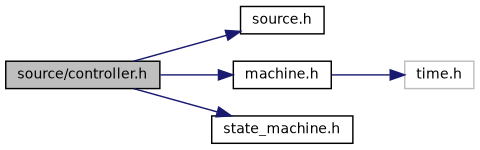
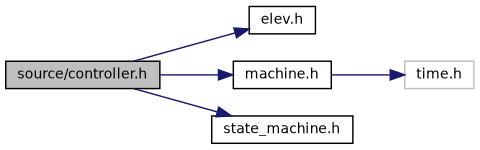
  digraph {
    rankdir=LR
    node [color=black fillcolor=white fontname=Helvetica fontsize=10 shape=record style=filled]
    edge [color=midnightblue fontname=Helvetica fontsize=10 labelfontname=Helvetica labelfontsize=10 style=solid]
    n1 [fillcolor=grey75 fontcolor=black height=0.2 label="source/controller.h" width=0.4]
-   n2 [height=0.2 label="source.h" width=0.4]
+   n2 [height=0.2 label="elev.h" width=0.4]
    n3 [height=0.2 label="machine.h" width=0.4]
    n4 [height=0.2 label="state_machine.h" width=0.4]
    n5 [color=grey75 height=0.2 label="time.h" width=0.4]
    n1 -> n2
    n1 -> n3
    n1 -> n4
    n3 -> n5
  }
